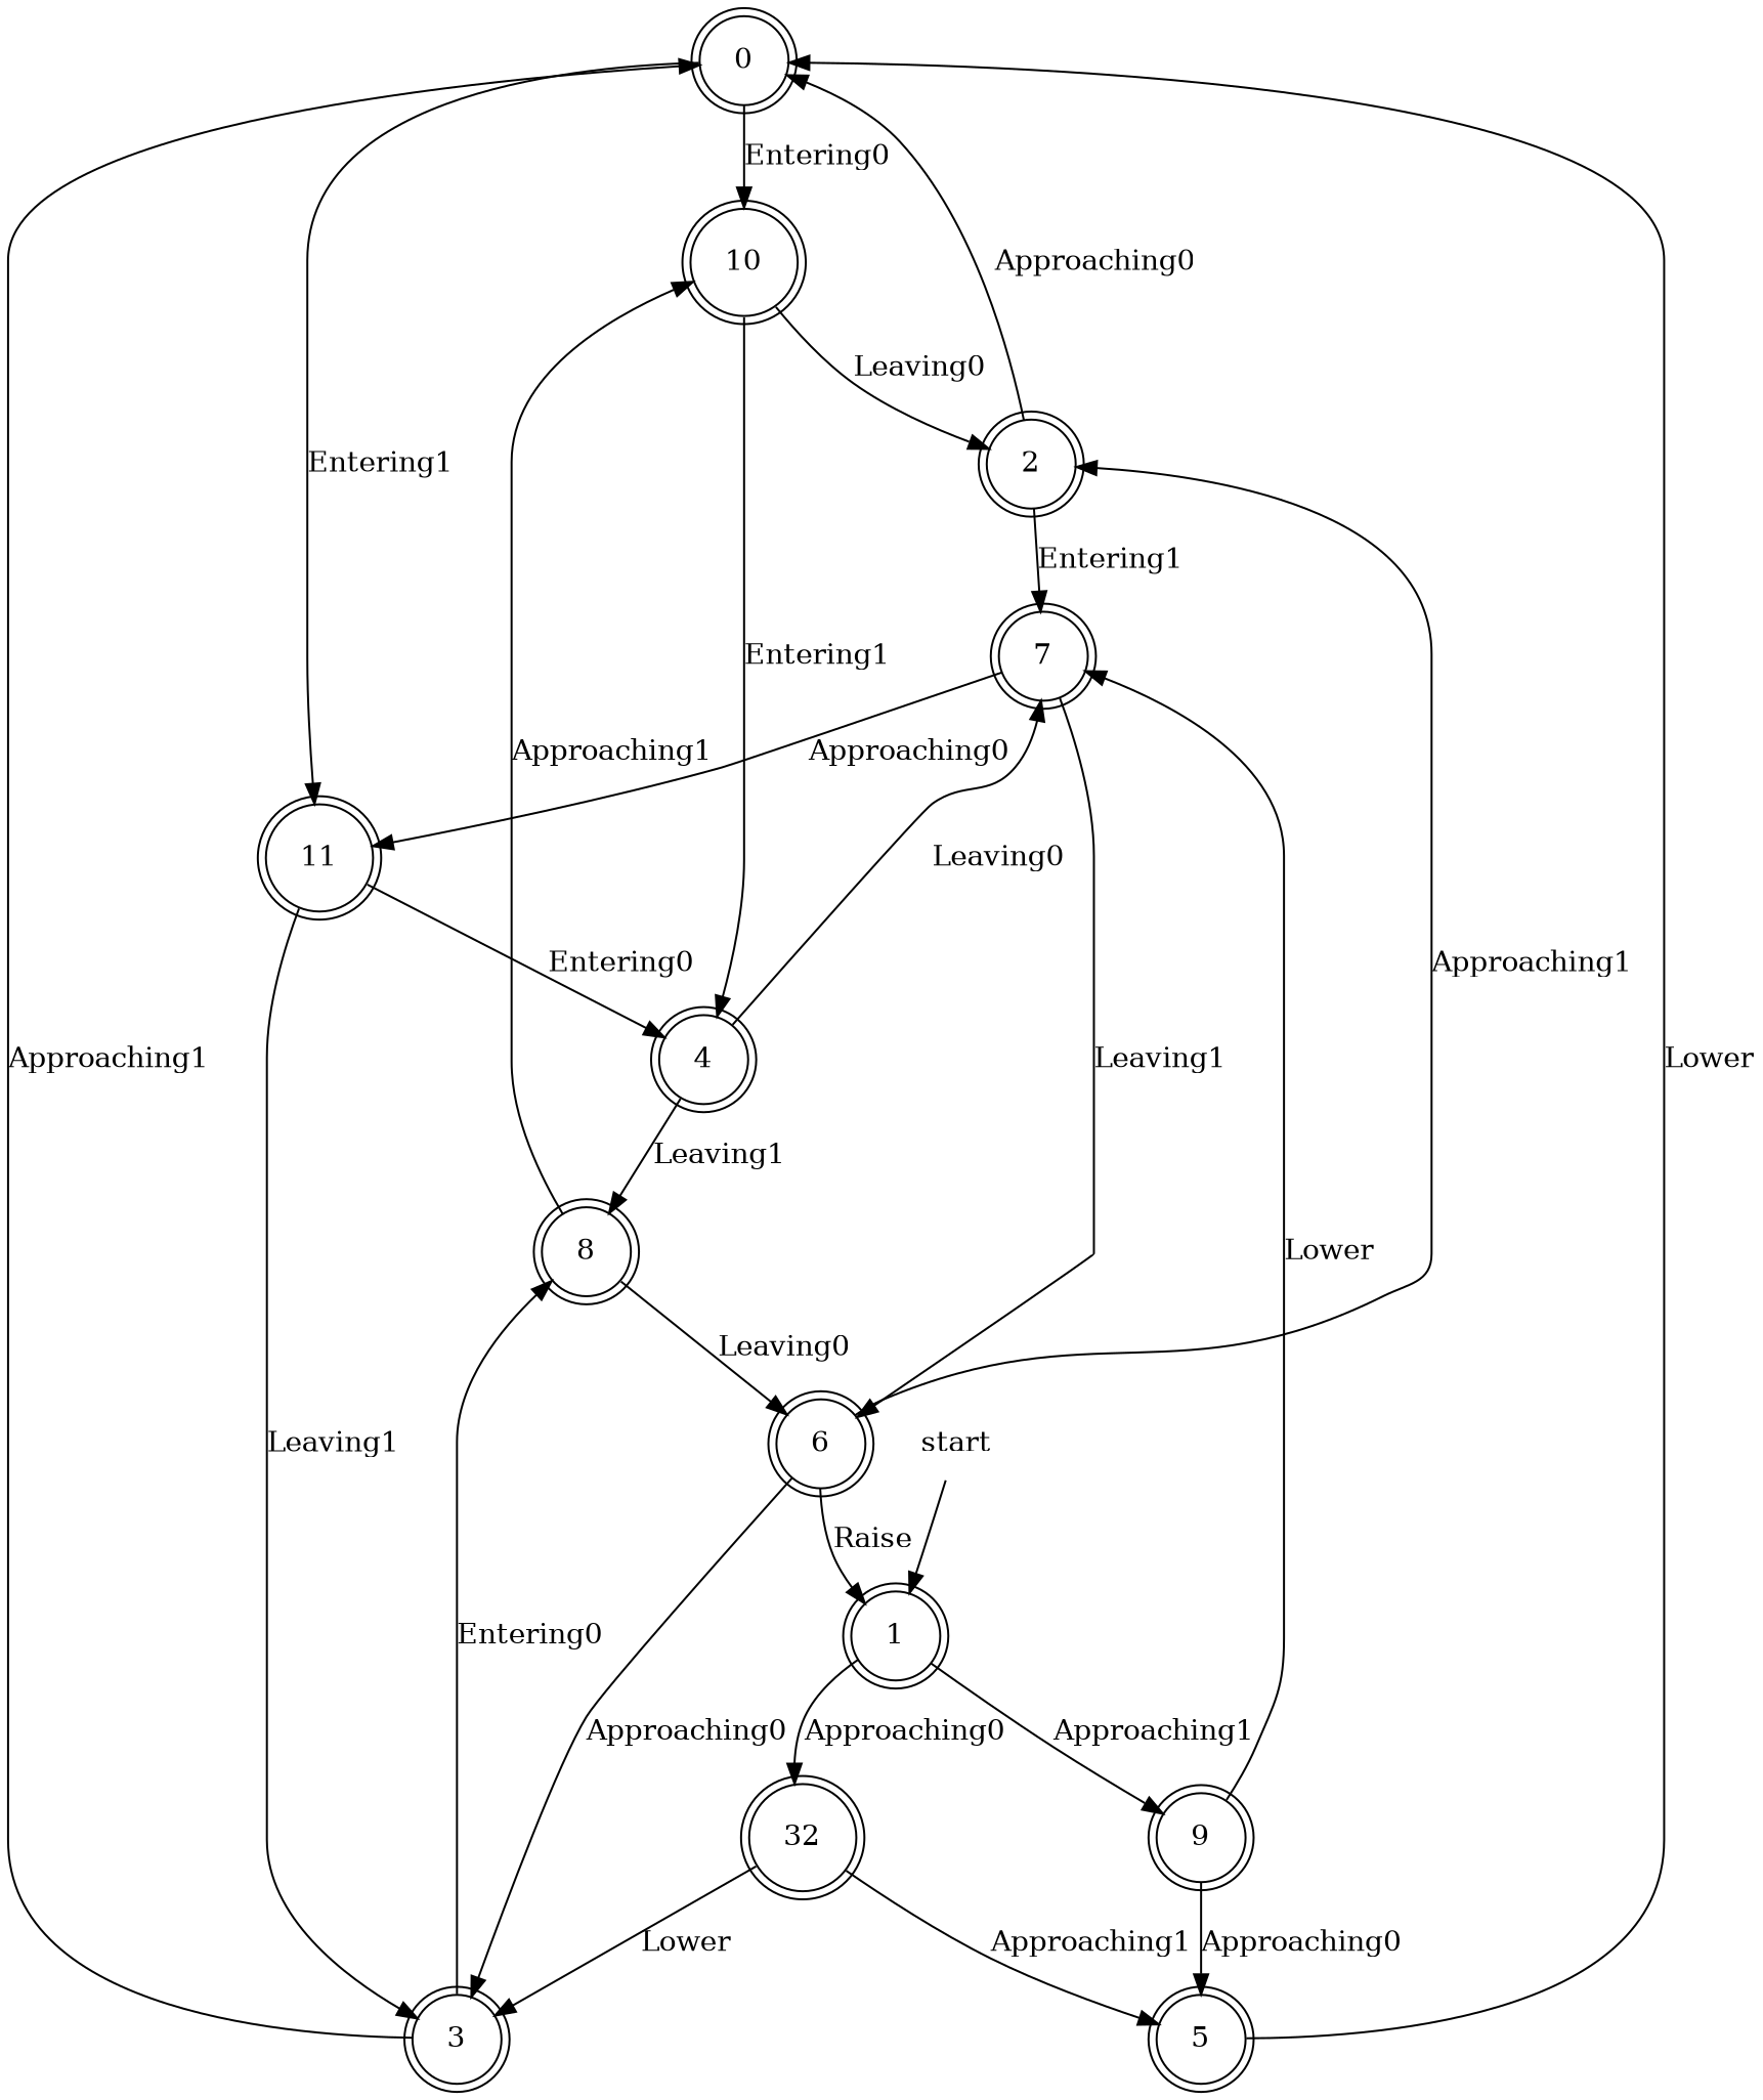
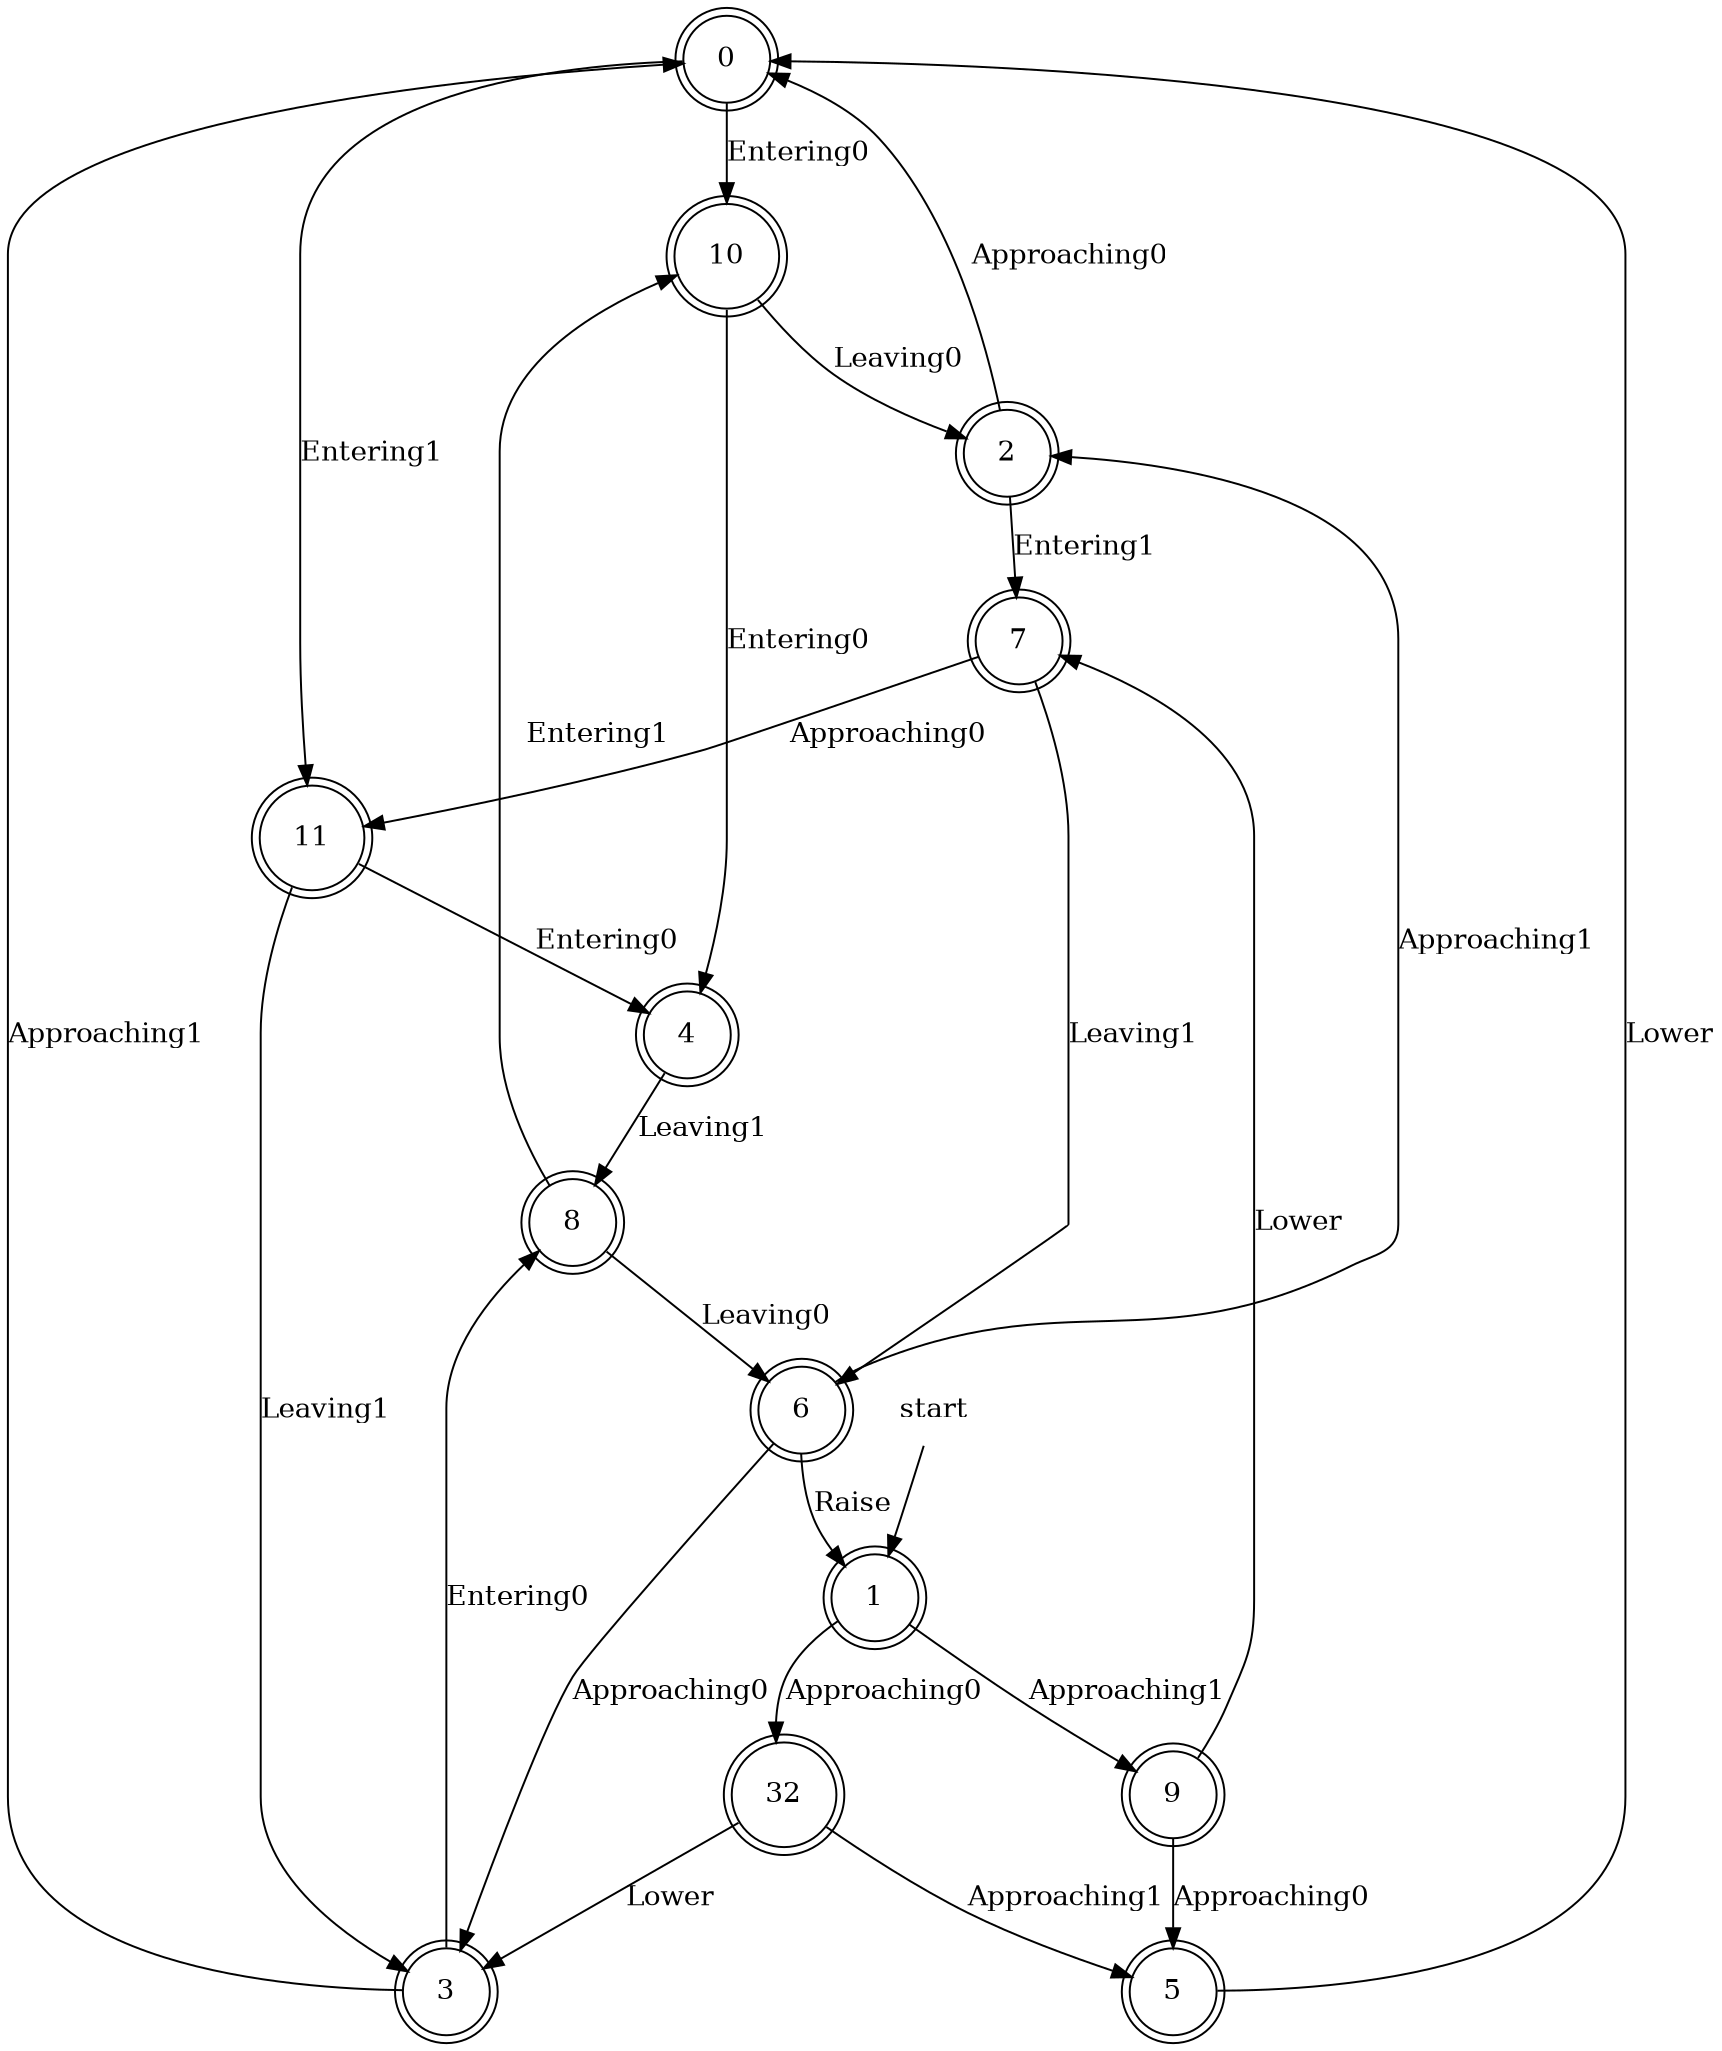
  digraph {
    fontname="DejaVu Serif"
    node [fontname="DejaVu Serif" shape=doublecircle]
    edge [fontname="DejaVu Serif"]
    0
    10
    11
    2
    4
    3
    1
    9
    n9 [label=32]
    7
    5
    6
    8
    n14 [label=start shape=none]
    0 -> 10 [label=Entering0]
    0 -> 11 [label=Entering1]
    10 -> 2 [label=Leaving0]
-   10 -> 4 [label=Entering1]
+   10 -> 4 [label=Entering0]
    11 -> 4 [label=Entering0]
    11 -> 3 [label=Leaving1]
    2 -> 0 [label=Approaching0]
    2 -> 7 [label=Entering1]
-   4 -> 7 [label=Leaving0]
    4 -> 8 [label=Leaving1]
    3 -> 0 [label=Approaching1]
    3 -> 8 [label=Entering0]
    1 -> 9 [label=Approaching1]
    1 -> n9 [label=Approaching0]
    9 -> 7 [label=Lower]
    9 -> 5 [label=Approaching0]
    n9 -> 3 [label=Lower]
    n9 -> 5 [label=Approaching1]
    7 -> 11 [label=Approaching0]
    7 -> 6 [label=Leaving1]
    5 -> 0 [label=Lower]
    6 -> 2 [label=Approaching1]
    6 -> 3 [label=Approaching0]
    6 -> 1 [label=Raise]
-   8 -> 10 [label=Approaching1]
+   8 -> 10 [label=Entering1]
    8 -> 6 [label=Leaving0]
    n14 -> 1
  }
